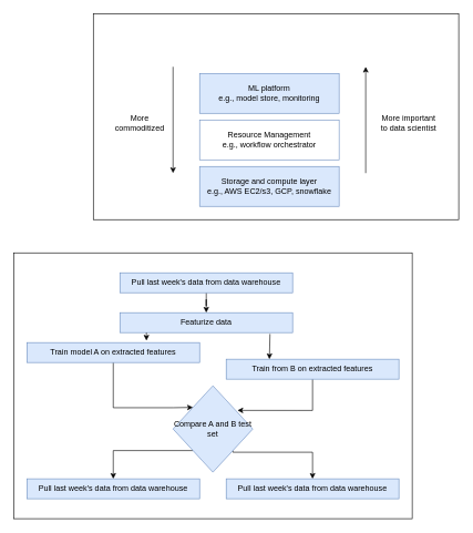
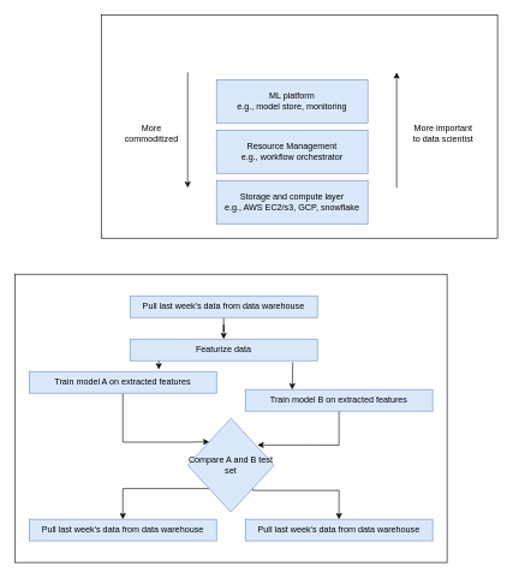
  <mxCell id="0" />
  <mxCell id="1" parent="0" />
  <mxCell id="2" value="" style="rounded=0;whiteSpace=wrap;html=1;" vertex="1" parent="1"><mxGeometry x="20" y="380" width="600" height="400" as="geometry" /></mxCell>
  <mxCell id="3" value="" style="rounded=0;whiteSpace=wrap;html=1;" vertex="1" parent="1"><mxGeometry x="140" y="20" width="550" height="310" as="geometry" /></mxCell>
  <mxCell id="4" value="ML platform&lt;br&gt;e.g., model store, monitoring" style="rounded=0;whiteSpace=wrap;html=1;fillColor=#dae8fc;strokeColor=#6c8ebf;" vertex="1" parent="1"><mxGeometry x="300" y="110" width="210" height="60" as="geometry" /></mxCell>
- <mxCell id="5" value="Resource Management&lt;br&gt;e.g., workflow orchestrator" style="rounded=0;whiteSpace=wrap;html=1;fillColor=#ffffff;strokeColor=#6c8ebf;" vertex="1" parent="1"><mxGeometry x="300" y="180" width="210" height="60" as="geometry" /></mxCell>
+ <mxCell id="5" value="Resource Management&lt;br&gt;e.g., workflow orchestrator" style="rounded=0;whiteSpace=wrap;html=1;fillColor=#dae8fc;strokeColor=#6c8ebf;" vertex="1" parent="1"><mxGeometry x="300" y="180" width="210" height="60" as="geometry" /></mxCell>
  <mxCell id="6" value="Storage and compute layer&lt;br&gt;e.g., AWS EC2/s3, GCP, snowflake" style="rounded=0;whiteSpace=wrap;html=1;fillColor=#dae8fc;strokeColor=#6c8ebf;" vertex="1" parent="1"><mxGeometry x="300" y="250" width="210" height="60" as="geometry" /></mxCell>
  <mxCell id="7" value="" style="endArrow=classic;html=1;rounded=0;" edge="1" parent="1"><mxGeometry width="50" height="50" relative="1" as="geometry"><mxPoint x="260" y="100" as="sourcePoint" /><mxPoint x="260" y="260" as="targetPoint" /></mxGeometry></mxCell>
  <mxCell id="8" value="" style="endArrow=classic;html=1;rounded=0;" edge="1" parent="1"><mxGeometry width="50" height="50" relative="1" as="geometry"><mxPoint x="550" y="260" as="sourcePoint" /><mxPoint x="550" y="100" as="targetPoint" /></mxGeometry></mxCell>
  <mxCell id="9" value="More commoditized" style="text;html=1;strokeColor=none;fillColor=none;align=center;verticalAlign=middle;whiteSpace=wrap;rounded=0;" vertex="1" parent="1"><mxGeometry x="180" y="170" width="60" height="30" as="geometry" /></mxCell>
  <mxCell id="10" value="More important to data scientist" style="text;html=1;strokeColor=none;fillColor=none;align=center;verticalAlign=middle;whiteSpace=wrap;rounded=0;" vertex="1" parent="1"><mxGeometry x="570" y="170" width="90" height="30" as="geometry" /></mxCell>
  <mxCell id="11" style="edgeStyle=orthogonalEdgeStyle;rounded=0;orthogonalLoop=1;jettySize=auto;html=1;" edge="1" parent="1" source="12" target="13"><mxGeometry relative="1" as="geometry" /></mxCell>
  <mxCell id="12" value="Pull last week's data from data warehouse" style="rounded=0;whiteSpace=wrap;html=1;fillColor=#dae8fc;strokeColor=#6c8ebf;" vertex="1" parent="1"><mxGeometry x="180" y="410" width="260" height="30" as="geometry" /></mxCell>
  <mxCell id="13" value="Featurize data" style="rounded=0;whiteSpace=wrap;html=1;fillColor=#dae8fc;strokeColor=#6c8ebf;" vertex="1" parent="1"><mxGeometry x="180" y="470" width="260" height="30" as="geometry" /></mxCell>
  <mxCell id="14" style="edgeStyle=orthogonalEdgeStyle;rounded=0;orthogonalLoop=1;jettySize=auto;html=1;entryX=0;entryY=0;entryDx=0;entryDy=0;" edge="1" parent="1" source="15" target="20"><mxGeometry relative="1" as="geometry"><Array as="points"><mxPoint x="170" y="613" /><mxPoint x="260" y="613" /></Array></mxGeometry></mxCell>
  <mxCell id="15" value="Train model A on extracted features" style="rounded=0;whiteSpace=wrap;html=1;fillColor=#dae8fc;strokeColor=#6c8ebf;" vertex="1" parent="1"><mxGeometry x="40" y="515" width="260" height="30" as="geometry" /></mxCell>
  <mxCell id="16" style="edgeStyle=orthogonalEdgeStyle;rounded=0;orthogonalLoop=1;jettySize=auto;html=1;entryX=0.808;entryY=0.285;entryDx=0;entryDy=0;entryPerimeter=0;" edge="1" parent="1" source="17" target="20"><mxGeometry relative="1" as="geometry"><Array as="points"><mxPoint x="470" y="617" /></Array></mxGeometry></mxCell>
- <mxCell id="17" value="Train from B on extracted features" style="rounded=0;whiteSpace=wrap;html=1;fillColor=#dae8fc;strokeColor=#6c8ebf;" vertex="1" parent="1"><mxGeometry x="340" y="540" width="260" height="30" as="geometry" /></mxCell>
+ <mxCell id="17" value="Train model B on extracted features" style="rounded=0;whiteSpace=wrap;html=1;fillColor=#dae8fc;strokeColor=#6c8ebf;" vertex="1" parent="1"><mxGeometry x="340" y="540" width="260" height="30" as="geometry" /></mxCell>
  <mxCell id="18" style="edgeStyle=orthogonalEdgeStyle;rounded=0;orthogonalLoop=1;jettySize=auto;html=1;exitX=0;exitY=1;exitDx=0;exitDy=0;" edge="1" parent="1" source="20" target="21"><mxGeometry relative="1" as="geometry"><Array as="points"><mxPoint x="170" y="678" /></Array></mxGeometry></mxCell>
  <mxCell id="19" style="edgeStyle=orthogonalEdgeStyle;rounded=0;orthogonalLoop=1;jettySize=auto;html=1;exitX=1;exitY=1;exitDx=0;exitDy=0;entryX=0.5;entryY=0;entryDx=0;entryDy=0;" edge="1" parent="1" source="20" target="22"><mxGeometry relative="1" as="geometry"><Array as="points"><mxPoint x="350" y="680" /><mxPoint x="470" y="680" /></Array></mxGeometry></mxCell>
  <mxCell id="20" value="Compare A and B test set" style="rhombus;whiteSpace=wrap;html=1;fillColor=#dae8fc;strokeColor=#6c8ebf;" vertex="1" parent="1"><mxGeometry x="260" y="580" width="120" height="130" as="geometry" /></mxCell>
  <mxCell id="21" value="Pull last week's data from data warehouse" style="rounded=0;whiteSpace=wrap;html=1;fillColor=#dae8fc;strokeColor=#6c8ebf;" vertex="1" parent="1"><mxGeometry x="40" y="720" width="260" height="30" as="geometry" /></mxCell>
  <mxCell id="22" value="Pull last week's data from data warehouse" style="rounded=0;whiteSpace=wrap;html=1;fillColor=#dae8fc;strokeColor=#6c8ebf;" vertex="1" parent="1"><mxGeometry x="340" y="720" width="260" height="30" as="geometry" /></mxCell>
  <mxCell id="23" value="" style="endArrow=classic;html=1;rounded=0;exitX=0.169;exitY=1;exitDx=0;exitDy=0;exitPerimeter=0;entryX=0.692;entryY=-0.1;entryDx=0;entryDy=0;entryPerimeter=0;" edge="1" parent="1" target="15"><mxGeometry width="50" height="50" relative="1" as="geometry"><mxPoint x="219.94" y="500" as="sourcePoint" /><mxPoint x="221.12" y="540" as="targetPoint" /></mxGeometry></mxCell>
  <mxCell id="24" value="" style="endArrow=classic;html=1;rounded=0;exitX=0.869;exitY=1.067;exitDx=0;exitDy=0;exitPerimeter=0;entryX=0.25;entryY=0;entryDx=0;entryDy=0;" edge="1" parent="1" source="13" target="17"><mxGeometry width="50" height="50" relative="1" as="geometry"><mxPoint x="229.94" y="510" as="sourcePoint" /><mxPoint x="230" y="547" as="targetPoint" /></mxGeometry></mxCell>
